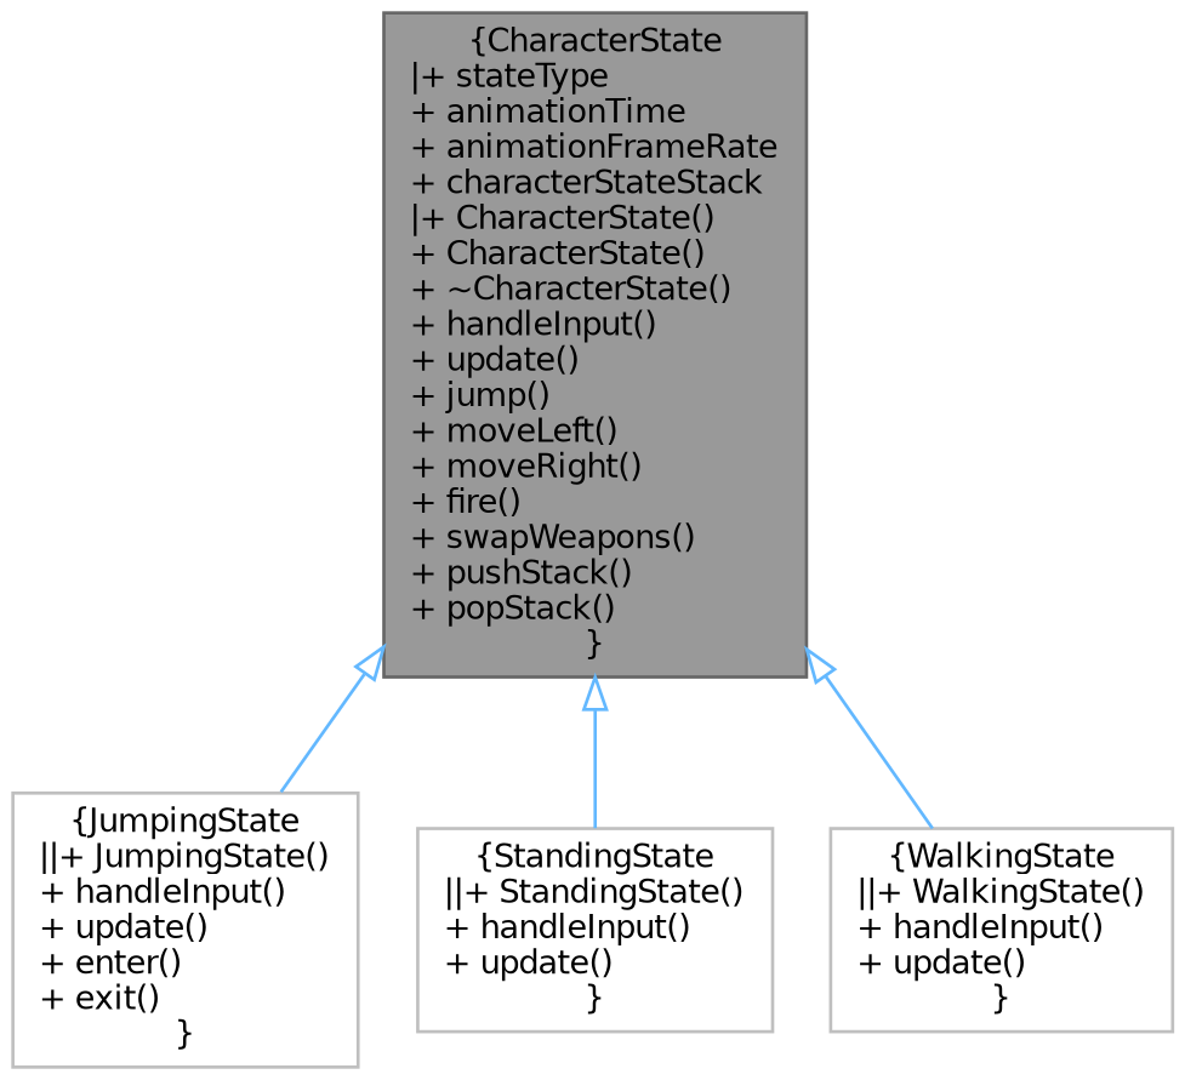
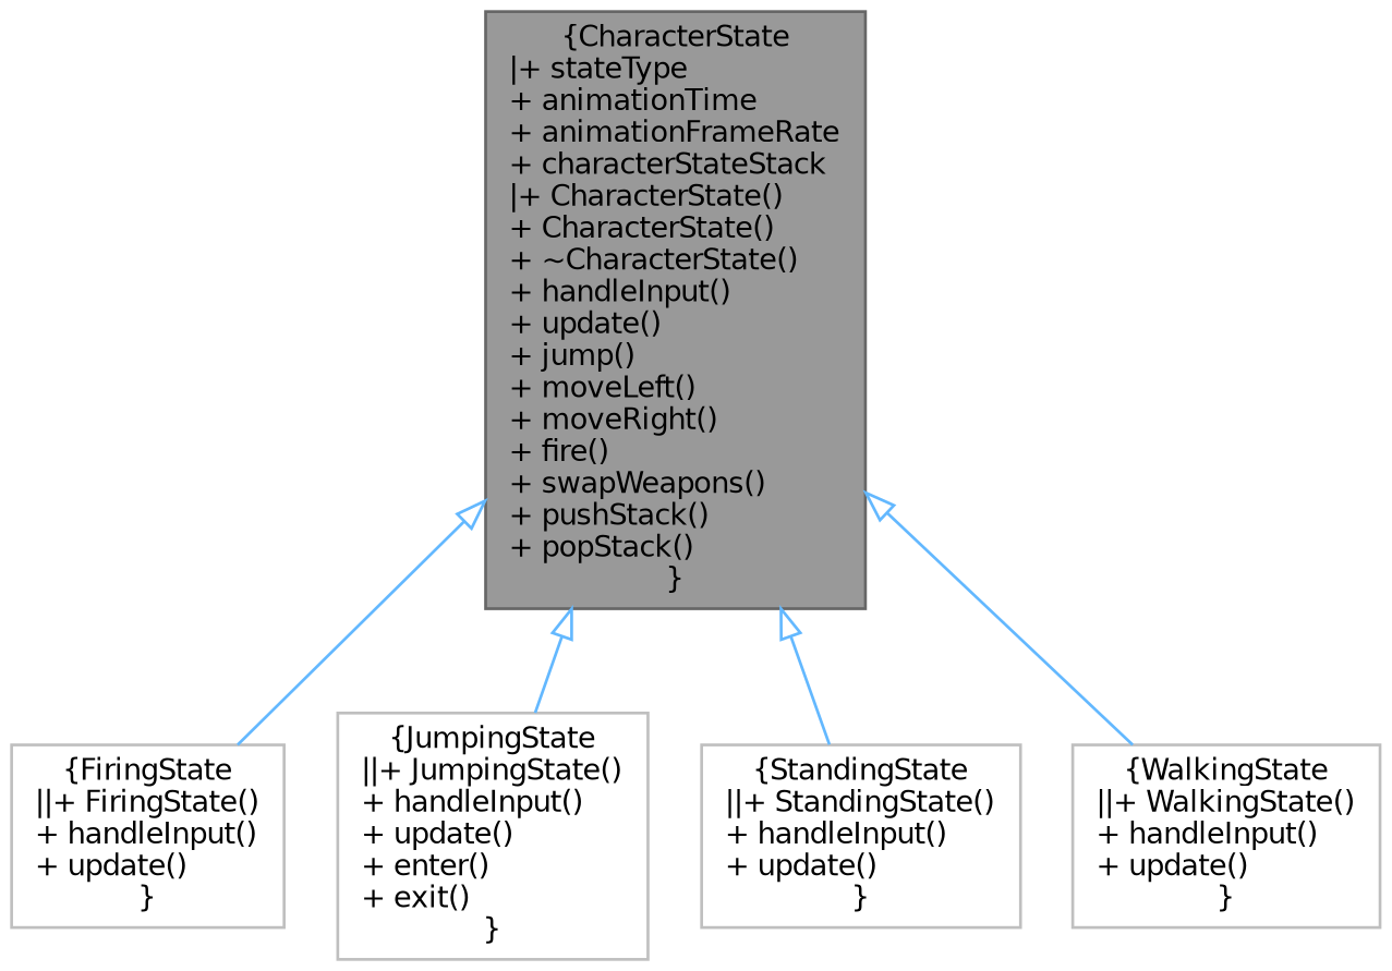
  digraph {
    fontname="DejaVu Sans"
    node [color=grey75 fillcolor=white fontname="DejaVu Sans" fontsize=10 shape=box style=filled]
    edge [arrowtail=onormal color=steelblue1 dir=back fontname="DejaVu Sans" fontsize=10 labelfontname=Helvetica labelfontsize=10 style=solid]
    n1 [color=gray40 fillcolor=grey60 fontcolor=black height=0.2 label="{CharacterState\n|+ stateType\l+ animationTime\l+ animationFrameRate\l+ characterStateStack\l|+ CharacterState()\l+ CharacterState()\l+ ~CharacterState()\l+ handleInput()\l+ update()\l+ jump()\l+ moveLeft()\l+ moveRight()\l+ fire()\l+ swapWeapons()\l+ pushStack()\l+ popStack()\l}" width=0.4]
+   n2 [height=0.2 label="{FiringState\n||+ FiringState()\l+ handleInput()\l+ update()\l}" width=0.4]
    n3 [height=0.2 label="{JumpingState\n||+ JumpingState()\l+ handleInput()\l+ update()\l+ enter()\l+ exit()\l}" width=0.4]
    n4 [height=0.2 label="{StandingState\n||+ StandingState()\l+ handleInput()\l+ update()\l}" width=0.4]
    n5 [height=0.2 label="{WalkingState\n||+ WalkingState()\l+ handleInput()\l+ update()\l}" width=0.4]
+   n1 -> n2
    n1 -> n3
    n1 -> n4
    n1 -> n5
  }
